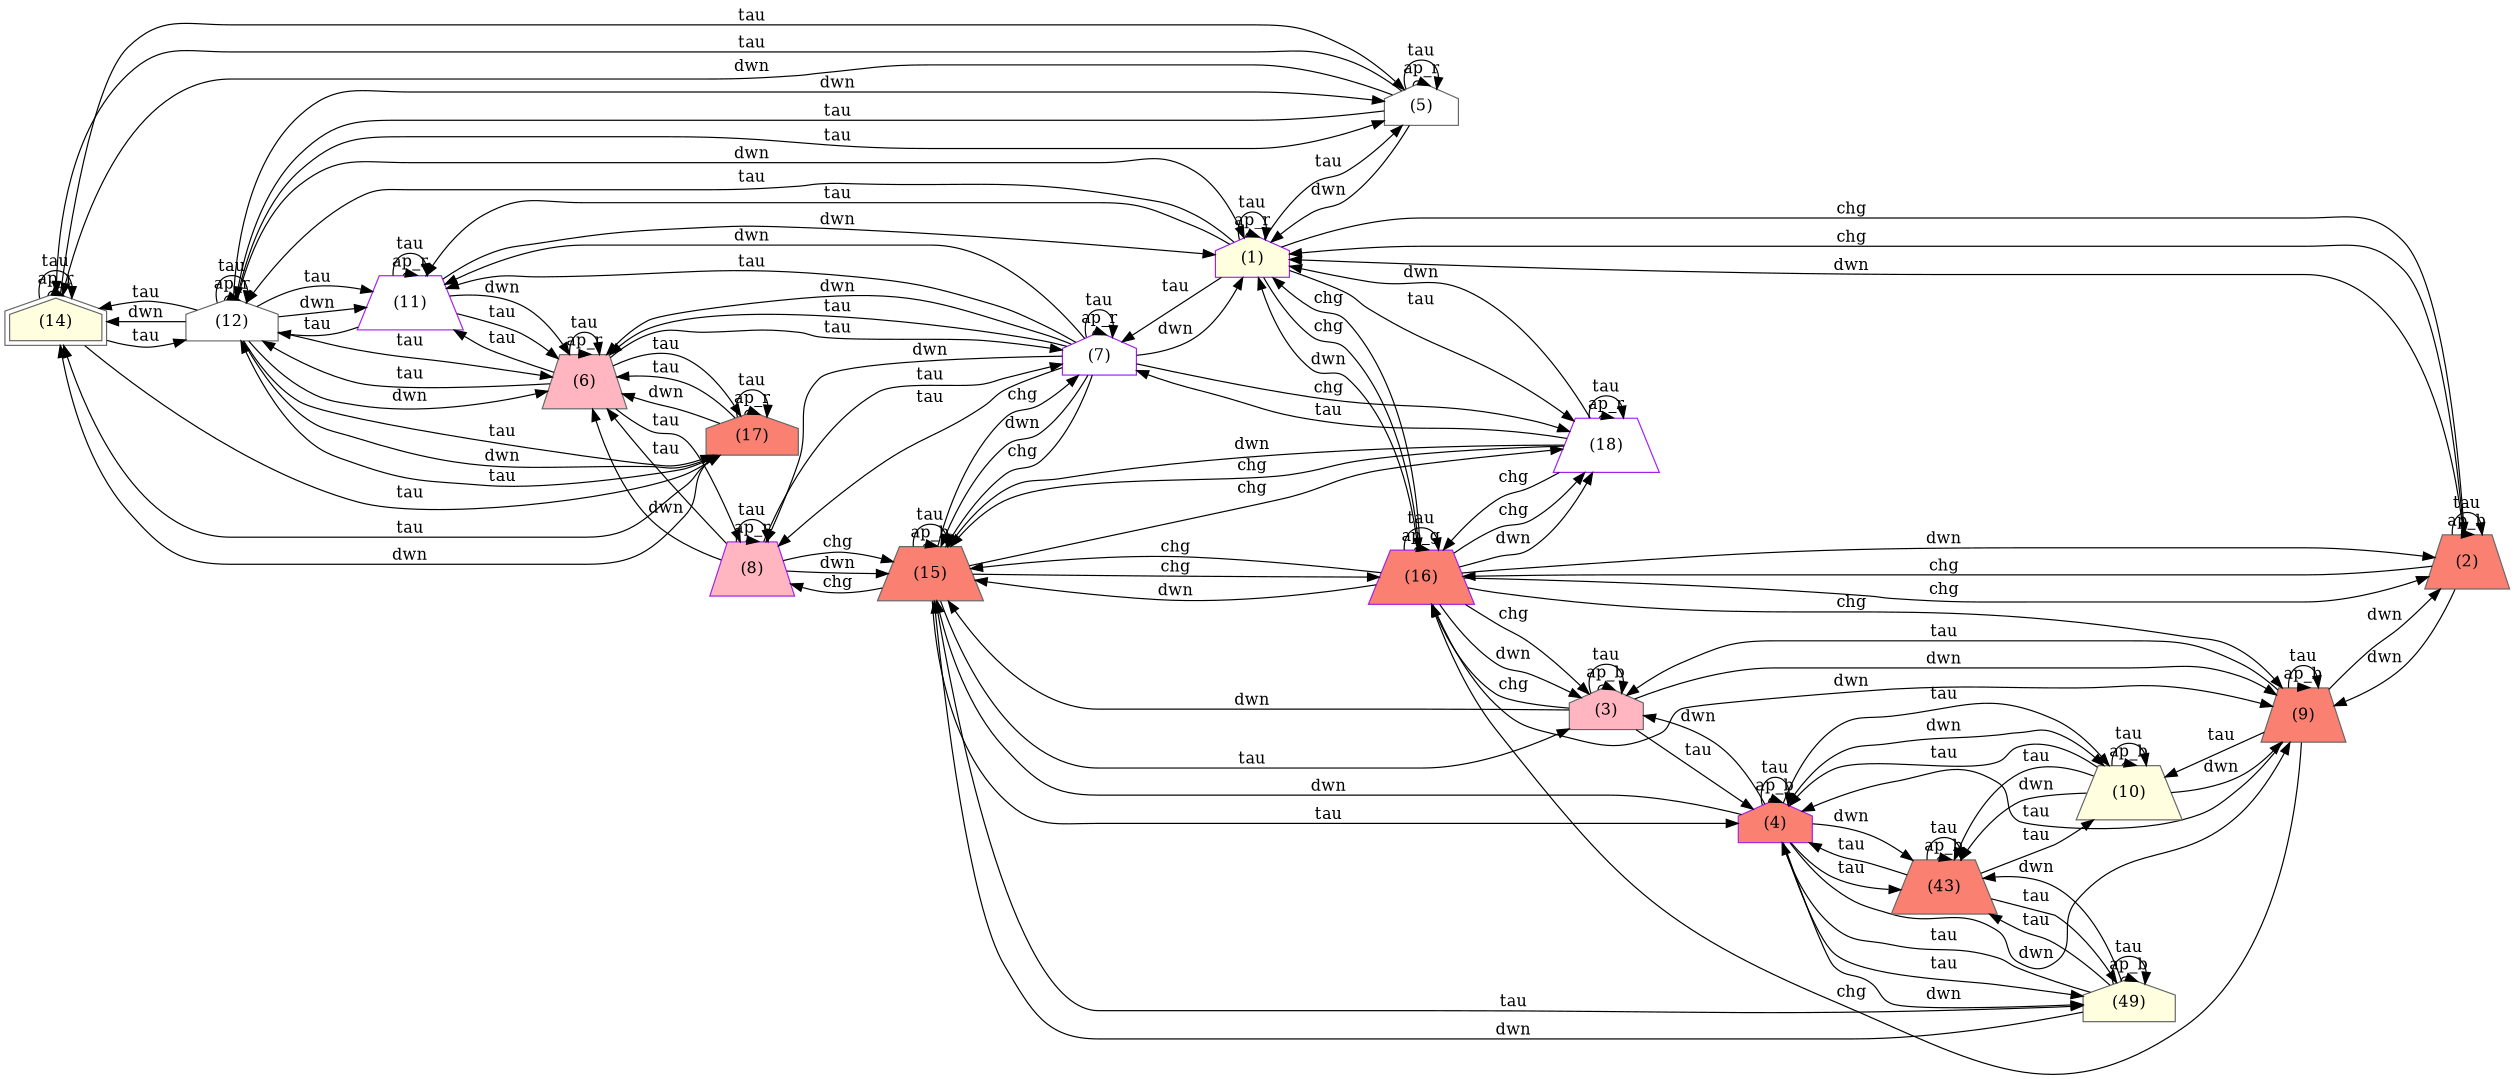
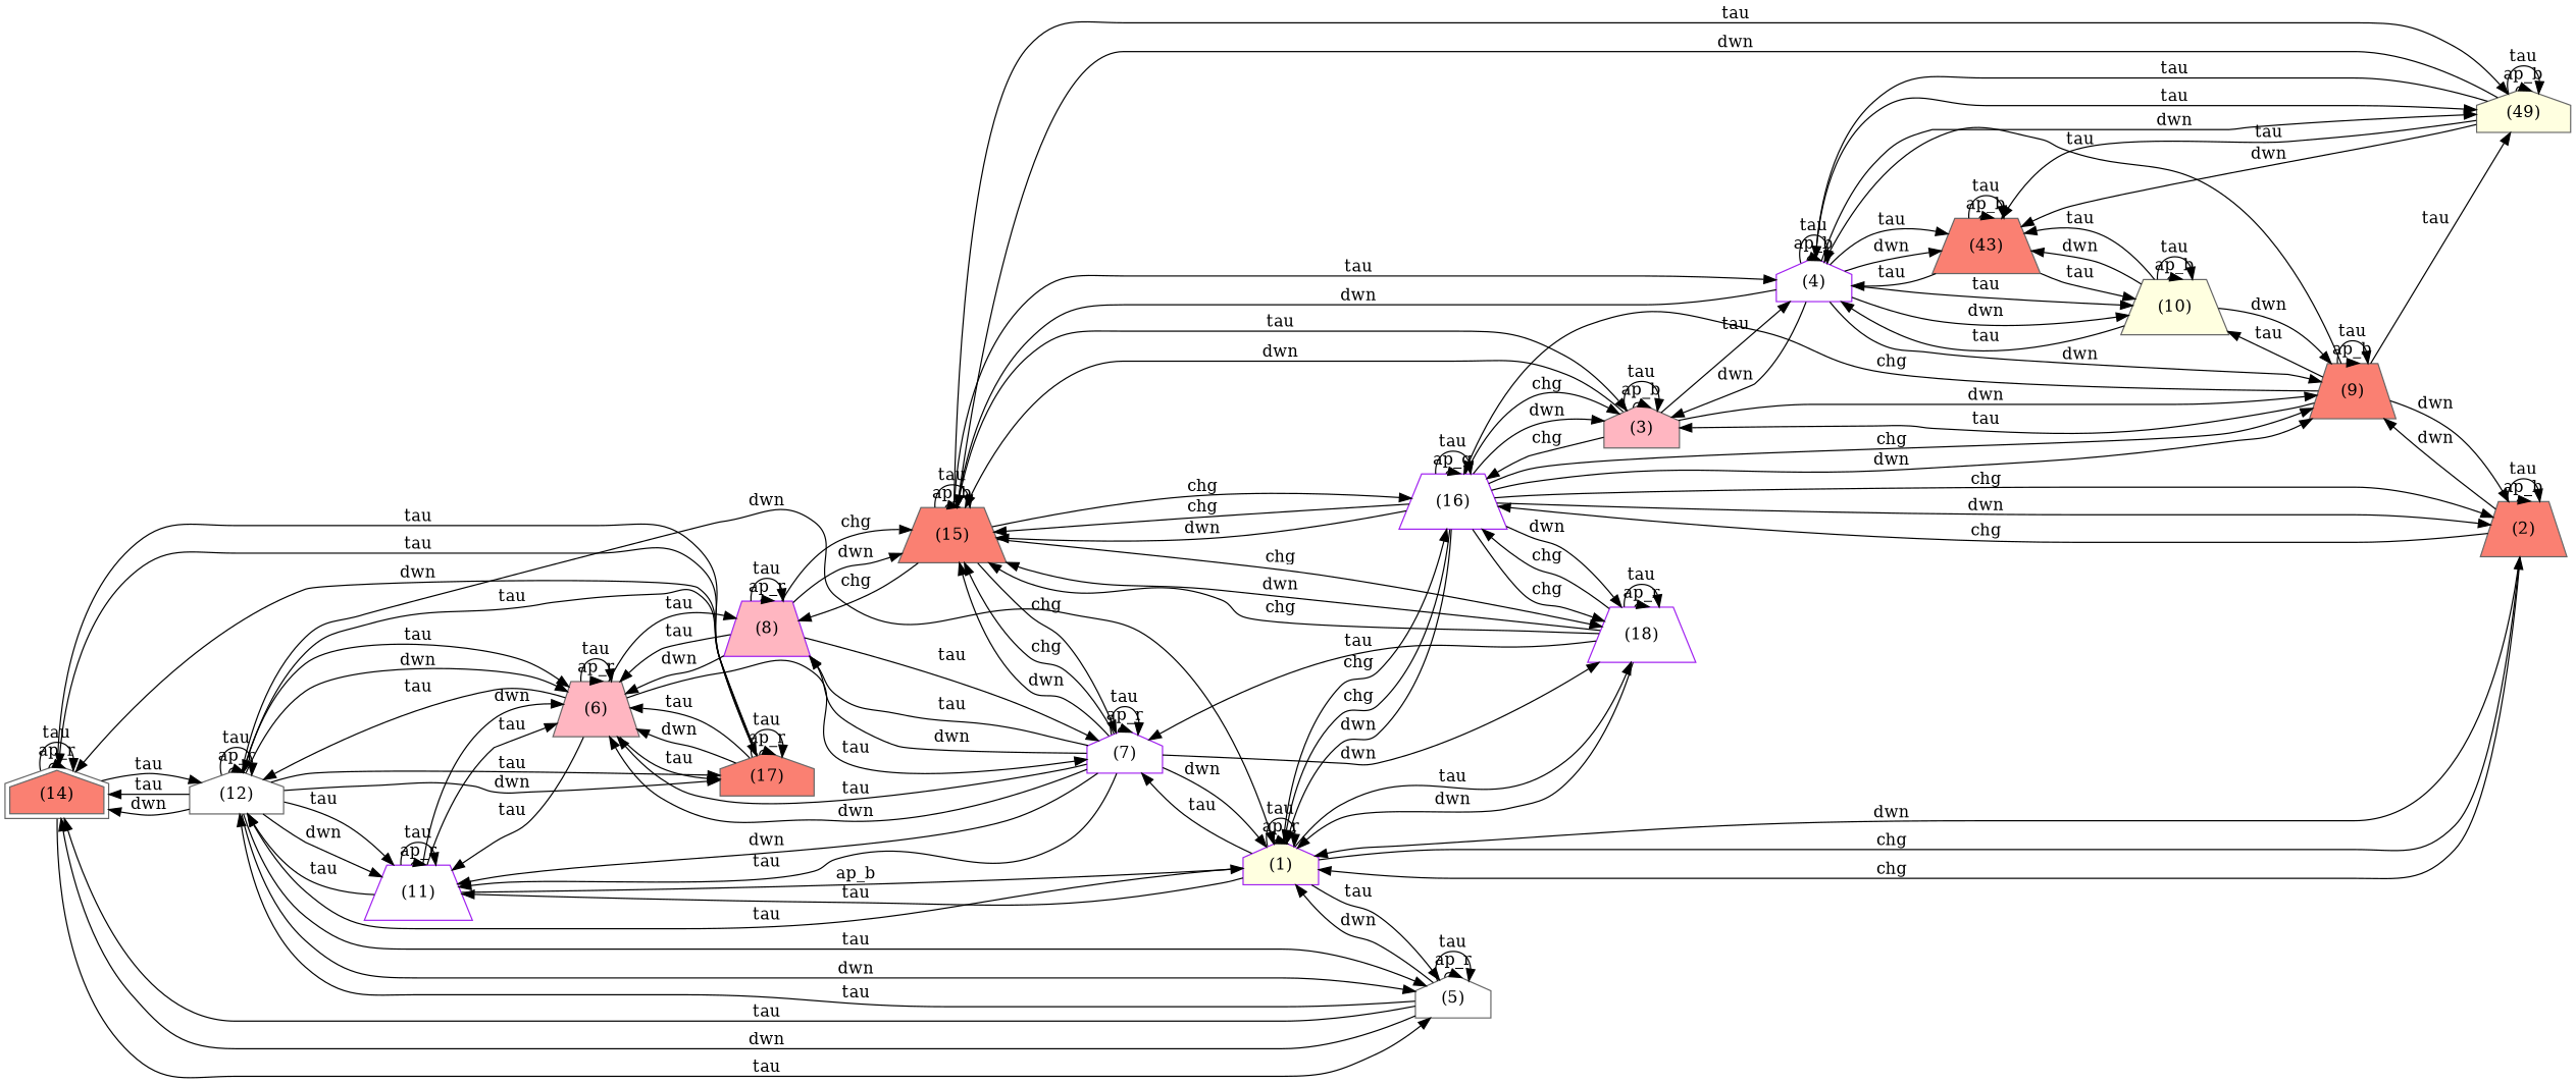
  digraph {
    mclimit=10.0
    nodesep=0.05
    rankdir=LR
    node [color=gray40 fillcolor=white shape=trapezium style=filled]
-   n1 [fillcolor=lightyellow height=0.25 label="(14)" peripheries=2 shape=house width=0.25]
+   n1 [fillcolor=salmon height=0.25 label="(14)" peripheries=2 shape=house width=0.25]
    n2 [height=0.25 label="(12)" shape=house width=0.25]
    n3 [fillcolor=salmon height=0.25 label="(17)" shape=house width=0.25]
    n4 [height=0.25 label="(5)" shape=house width=0.25]
    n5 [color=purple fillcolor=lightyellow height=0.25 label="(1)" shape=house width=0.25]
    n6 [fillcolor=lightpink height=0.25 label="(6)" width=0.25]
    n7 [color=purple height=0.25 label="(11)" width=0.25]
    n8 [color=purple height=0.25 label="(7)" shape=house width=0.25]
    n9 [fillcolor=salmon height=0.25 label="(2)" width=0.25]
    n10 [color=purple height=0.25 label="(18)" width=0.25]
-   n11 [color=purple fillcolor=salmon height=0.25 label="(16)" width=0.25]
+   n11 [color=purple height=0.25 label="(16)" width=0.25]
    n12 [color=purple fillcolor=lightpink height=0.25 label="(8)" width=0.25]
    n13 [fillcolor=salmon height=0.25 label="(15)" width=0.25]
    n14 [fillcolor=salmon height=0.25 label="(9)" width=0.25]
    n15 [fillcolor=lightpink height=0.25 label="(3)" shape=house width=0.25]
-   n16 [color=purple fillcolor=salmon height=0.25 label="(4)" shape=house width=0.25]
+   n16 [color=purple height=0.25 label="(4)" shape=house width=0.25]
    n17 [fillcolor=lightyellow height=0.25 label="(49)" shape=house width=0.25]
    n18 [fillcolor=lightyellow height=0.25 label="(10)" width=0.25]
    n19 [fillcolor=salmon height=0.25 label="(43)" width=0.25]
    n1 -> n1 [label=ap_r]
    n1 -> n1 [label=tau]
    n1 -> n2 [label=tau]
    n1 -> n3 [label=tau]
    n1 -> n4 [label=tau]
    n2 -> n1 [label=tau]
    n2 -> n1 [label=dwn]
    n2 -> n2 [label=ap_r]
    n2 -> n2 [label=tau]
    n2 -> n3 [label=tau]
    n2 -> n3 [label=dwn]
    n2 -> n4 [label=tau]
    n2 -> n4 [label=dwn]
    n2 -> n5 [label=dwn]
    n2 -> n6 [label=tau]
    n2 -> n6 [label=dwn]
    n2 -> n7 [label=tau]
    n2 -> n7 [label=dwn]
    n3 -> n1 [label=tau]
    n3 -> n1 [label=dwn]
    n3 -> n2 [label=tau]
    n3 -> n3 [label=ap_r]
    n3 -> n3 [label=tau]
    n3 -> n6 [label=tau]
    n3 -> n6 [label=dwn]
    n4 -> n1 [label=tau]
    n4 -> n1 [label=dwn]
    n4 -> n2 [label=tau]
    n4 -> n4 [label=ap_r]
    n4 -> n4 [label=tau]
    n4 -> n5 [label=dwn]
    n5 -> n2 [label=tau]
    n5 -> n4 [label=tau]
    n5 -> n5 [label=ap_r]
    n5 -> n5 [label=tau]
    n5 -> n7 [label=tau]
    n5 -> n8 [label=tau]
    n5 -> n9 [label=chg]
    n5 -> n10 [label=tau]
    n5 -> n11 [label=chg]
    n6 -> n2 [label=tau]
    n6 -> n3 [label=tau]
    n6 -> n6 [label=ap_r]
    n6 -> n6 [label=tau]
    n6 -> n7 [label=tau]
    n6 -> n8 [label=tau]
    n6 -> n12 [label=tau]
    n7 -> n2 [label=tau]
-   n7 -> n5 [label=dwn]
+   n7 -> n5 [label=ap_b]
    n7 -> n6 [label=tau]
    n7 -> n6 [label=dwn]
    n7 -> n7 [label=ap_r]
    n7 -> n7 [label=tau]
    n8 -> n5 [label=dwn]
    n8 -> n6 [label=tau]
    n8 -> n6 [label=dwn]
    n8 -> n7 [label=tau]
    n8 -> n7 [label=dwn]
    n8 -> n8 [label=ap_r]
    n8 -> n8 [label=tau]
-   n8 -> n10 [label=chg]
+   n8 -> n10 [label=dwn]
    n8 -> n12 [label=tau]
    n8 -> n12 [label=dwn]
    n8 -> n13 [label=chg]
    n8 -> n13 [label=dwn]
    n9 -> n5 [label=chg]
    n9 -> n5 [label=dwn]
    n9 -> n9 [label=ap_b]
    n9 -> n9 [label=tau]
    n9 -> n11 [label=chg]
    n9 -> n14 [label=dwn]
    n10 -> n5 [label=dwn]
    n10 -> n8 [label=tau]
    n10 -> n10 [label=ap_r]
    n10 -> n10 [label=tau]
    n10 -> n11 [label=chg]
    n10 -> n13 [label=chg]
    n10 -> n13 [label=dwn]
    n11 -> n5 [label=chg]
    n11 -> n5 [label=dwn]
    n11 -> n9 [label=chg]
    n11 -> n9 [label=dwn]
    n11 -> n10 [label=chg]
    n11 -> n10 [label=dwn]
    n11 -> n11 [label=ap_g]
    n11 -> n11 [label=tau]
    n11 -> n13 [label=chg]
    n11 -> n13 [label=dwn]
    n11 -> n14 [label=chg]
    n11 -> n14 [label=dwn]
    n11 -> n15 [label=chg]
    n11 -> n15 [label=dwn]
    n12 -> n6 [label=tau]
    n12 -> n6 [label=dwn]
    n12 -> n8 [label=tau]
    n12 -> n12 [label=ap_r]
    n12 -> n12 [label=tau]
    n12 -> n13 [label=chg]
    n12 -> n13 [label=dwn]
    n13 -> n8 [label=chg]
    n13 -> n10 [label=chg]
    n13 -> n11 [label=chg]
    n13 -> n12 [label=chg]
    n13 -> n13 [label=ap_b]
    n13 -> n13 [label=tau]
    n13 -> n15 [label=tau]
    n13 -> n16 [label=tau]
    n13 -> n17 [label=tau]
    n14 -> n9 [label=dwn]
    n14 -> n11 [label=chg]
    n14 -> n14 [label=ap_b]
    n14 -> n14 [label=tau]
    n14 -> n15 [label=tau]
    n14 -> n16 [label=tau]
    n14 -> n18 [label=tau]
    n15 -> n11 [label=chg]
    n15 -> n13 [label=dwn]
    n15 -> n14 [label=dwn]
    n15 -> n15 [label=ap_b]
    n15 -> n15 [label=tau]
    n15 -> n16 [label=tau]
    n16 -> n13 [label=dwn]
    n16 -> n14 [label=dwn]
    n16 -> n15 [label=dwn]
    n16 -> n16 [label=ap_b]
    n16 -> n16 [label=tau]
    n16 -> n17 [label=tau]
    n16 -> n17 [label=dwn]
    n16 -> n18 [label=tau]
    n16 -> n18 [label=dwn]
    n16 -> n19 [label=tau]
    n16 -> n19 [label=dwn]
    n17 -> n13 [label=dwn]
    n17 -> n16 [label=tau]
    n17 -> n17 [label=ap_b]
    n17 -> n17 [label=tau]
    n17 -> n19 [label=tau]
    n17 -> n19 [label=dwn]
    n18 -> n14 [label=dwn]
    n18 -> n16 [label=tau]
    n18 -> n18 [label=ap_b]
    n18 -> n18 [label=tau]
    n18 -> n19 [label=tau]
    n18 -> n19 [label=dwn]
    n19 -> n16 [label=tau]
-   n19 -> n17 [label=tau]
+   n14 -> n17 [label=tau]
    n19 -> n18 [label=tau]
    n19 -> n19 [label=ap_b]
    n19 -> n19 [label=tau]
  }
